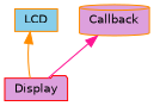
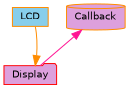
  digraph {
    node [color=darkorange fillcolor=plum fontname=Helvetica fontsize=10 style=filled]
    edge [dir=back fontname=Helvetica fontsize=10 labelfontname=Helvetica labelfontsize=10 style=solid]
    n1 [fillcolor=skyblue fontcolor=black height=0.2 label=LCD shape=box width=0.4]
    n2 [color=red height=0.2 label=Display shape=folder width=0.4]
    n3 [height=0.2 label=Callback shape=cylinder width=0.4]
-   n1 -> n2 [color=darkorange]
+   n2 -> n1 [color=darkorange]
    n3 -> n2 [color=deeppink]
  }
